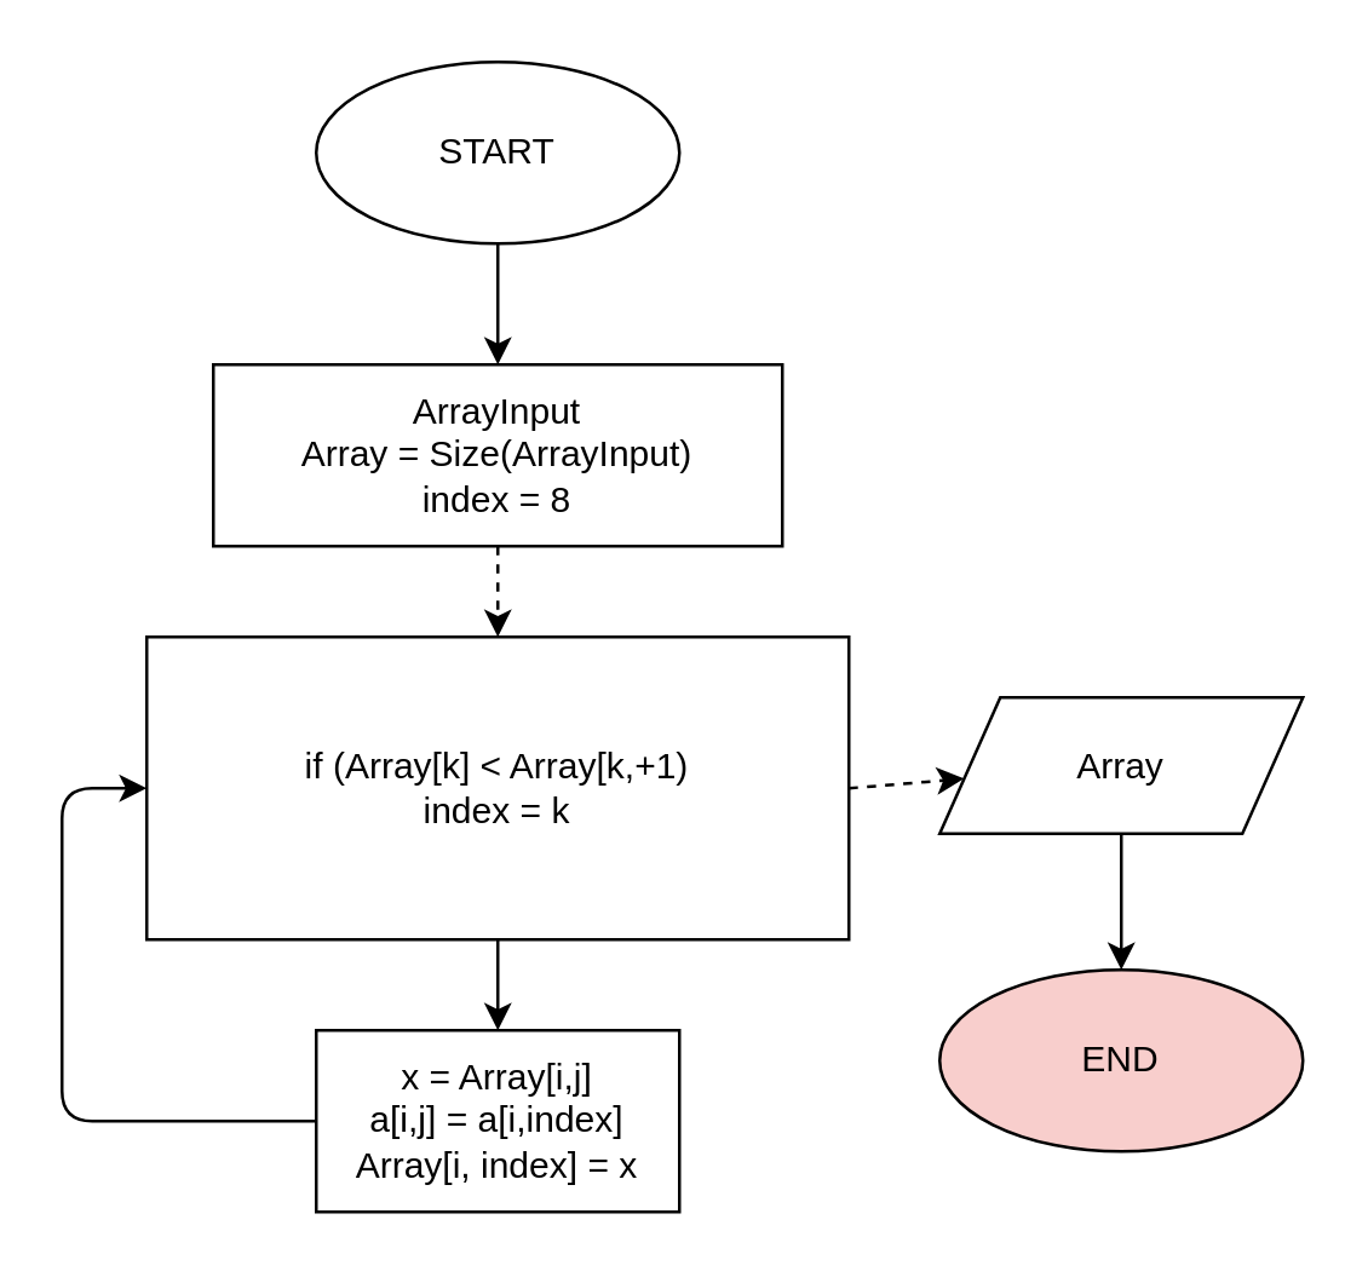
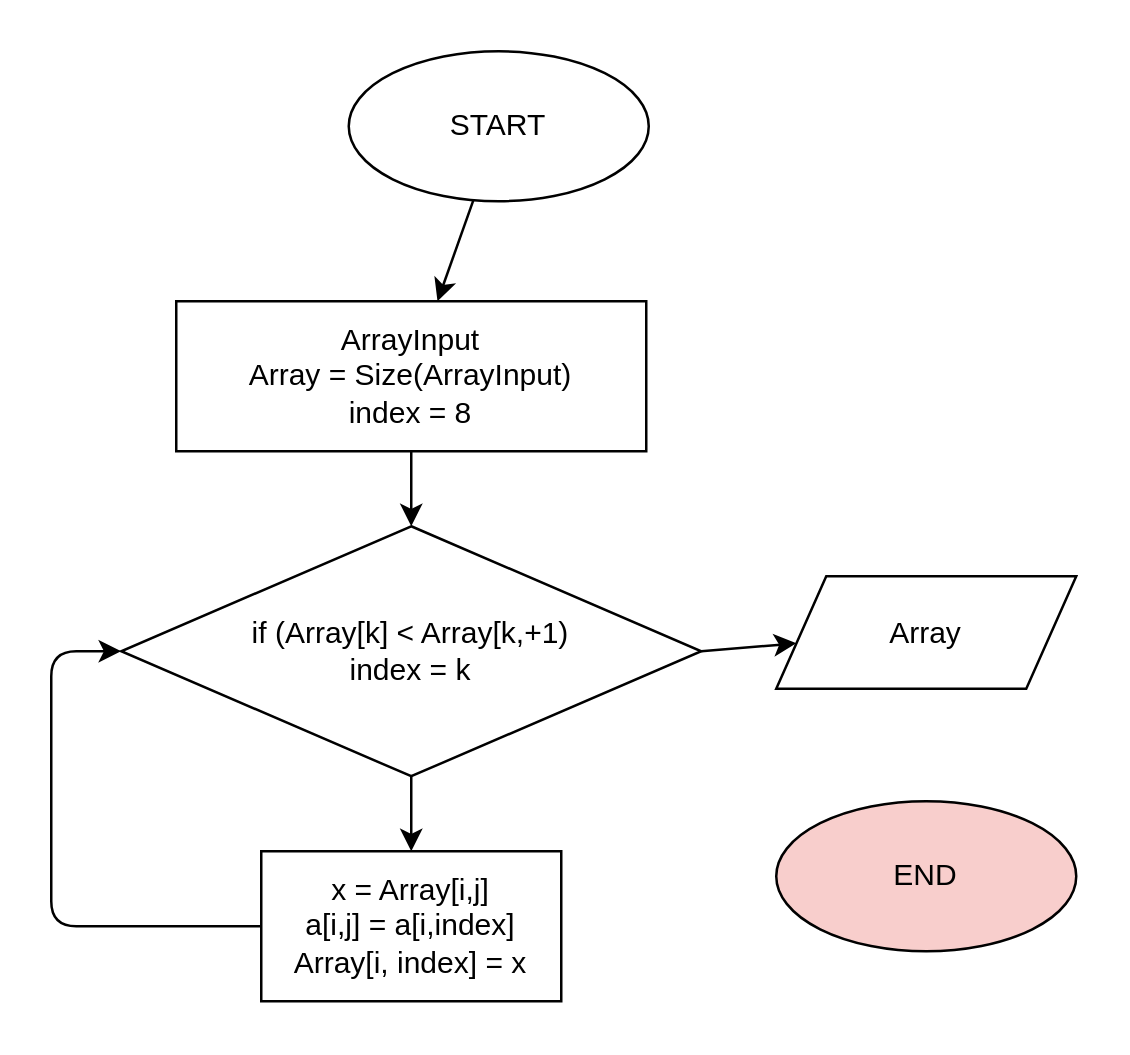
  <mxCell id="0" />
  <mxCell id="1" parent="0" />
  <mxCell id="2" value="" style="edgeStyle=none;html=1;" edge="1" parent="1" source="3" target="5"><mxGeometry relative="1" as="geometry" /></mxCell>
- <mxCell id="3" value="START" style="ellipse;whiteSpace=wrap;html=1;" vertex="1" parent="1"><mxGeometry x="104" y="20" width="120" height="60" as="geometry" /></mxCell>
- <mxCell id="4" value="" style="edgeStyle=none;html=1;dashed=1;" edge="1" parent="1" source="5" target="8"><mxGeometry relative="1" as="geometry" /></mxCell>
+ <mxCell id="3" value="START" style="ellipse;whiteSpace=wrap;html=1;" vertex="1" parent="1"><mxGeometry x="139" y="20" width="120" height="60" as="geometry" /></mxCell>
+ <mxCell id="4" value="" style="edgeStyle=none;html=1;" edge="1" parent="1" source="5" target="8"><mxGeometry relative="1" as="geometry" /></mxCell>
  <mxCell id="5" value="ArrayInput&lt;br&gt;Array = Size(ArrayInput)&lt;br&gt;index = 8" style="rounded=0;whiteSpace=wrap;html=1;" vertex="1" parent="1"><mxGeometry x="70" y="120" width="188" height="60" as="geometry" /></mxCell>
  <mxCell id="6" value="" style="edgeStyle=none;html=1;" edge="1" parent="1" source="8" target="10"><mxGeometry relative="1" as="geometry" /></mxCell>
- <mxCell id="7" style="edgeStyle=none;html=1;exitX=1;exitY=0.5;exitDx=0;exitDy=0;dashed=1;" edge="1" parent="1" source="8" target="12"><mxGeometry relative="1" as="geometry"><mxPoint x="350" y="260" as="targetPoint" /></mxGeometry></mxCell>
- <mxCell id="8" value="if (Array[k] &amp;lt; Array[k,+1)&lt;br&gt;index = k" style="whiteSpace=wrap;html=1;rounded=0;" vertex="1" parent="1"><mxGeometry x="48" y="210" width="232" height="100" as="geometry" /></mxCell>
+ <mxCell id="7" style="edgeStyle=none;html=1;exitX=1;exitY=0.5;exitDx=0;exitDy=0;" edge="1" parent="1" source="8" target="12"><mxGeometry relative="1" as="geometry"><mxPoint x="350" y="260" as="targetPoint" /></mxGeometry></mxCell>
+ <mxCell id="8" value="if (Array[k] &amp;lt; Array[k,+1)&lt;br&gt;index = k" style="rhombus;whiteSpace=wrap;html=1;" vertex="1" parent="1"><mxGeometry x="48" y="210" width="232" height="100" as="geometry" /></mxCell>
  <mxCell id="9" style="edgeStyle=none;html=1;exitX=0;exitY=0.5;exitDx=0;exitDy=0;entryX=0;entryY=0.5;entryDx=0;entryDy=0;" edge="1" parent="1" source="10" target="8"><mxGeometry relative="1" as="geometry"><Array as="points"><mxPoint x="20" y="370" /><mxPoint x="20" y="260" /></Array></mxGeometry></mxCell>
  <mxCell id="10" value="x = Array[i,j]&lt;br&gt;a[i,j] = a[i,index]&lt;br&gt;Array[i, index] = x" style="rounded=0;whiteSpace=wrap;html=1;" vertex="1" parent="1"><mxGeometry x="104" y="340" width="120" height="60" as="geometry" /></mxCell>
- <mxCell id="11" value="" style="edgeStyle=none;html=1;" edge="1" parent="1" source="12" target="13"><mxGeometry relative="1" as="geometry" /></mxCell>
  <mxCell id="12" value="Array" style="shape=parallelogram;perimeter=parallelogramPerimeter;whiteSpace=wrap;html=1;fixedSize=1;" vertex="1" parent="1"><mxGeometry x="310" y="230" width="120" height="45" as="geometry" /></mxCell>
  <mxCell id="13" value="END" style="ellipse;whiteSpace=wrap;html=1;fillColor=#f8cecc;" vertex="1" parent="1"><mxGeometry x="310" y="320" width="120" height="60" as="geometry" /></mxCell>
